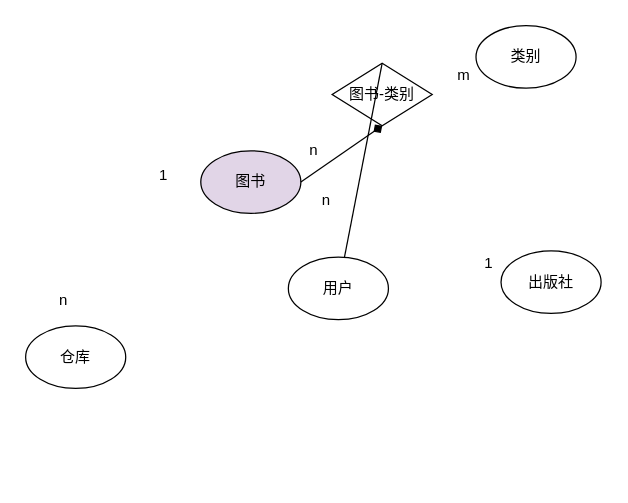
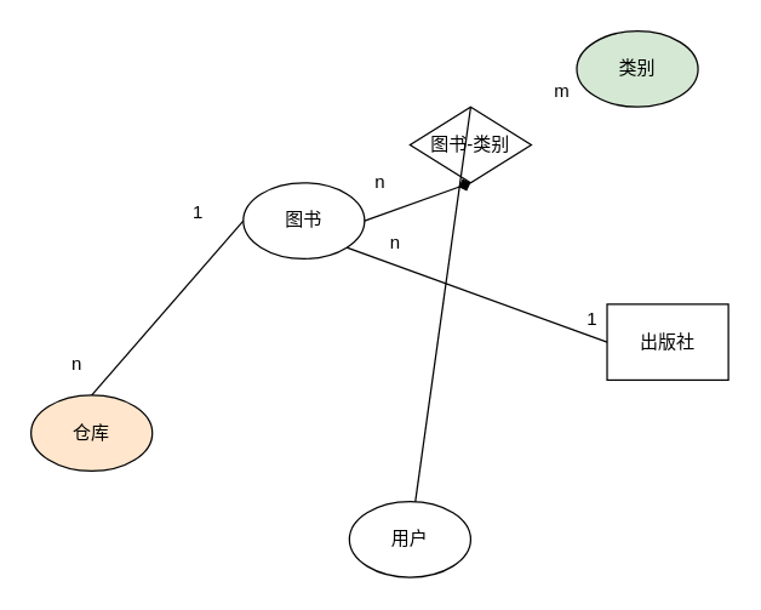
  <mxCell id="0" />
  <mxCell id="1" parent="0" />
- <mxCell id="2" value="图书" style="ellipse;whiteSpace=wrap;html=1;labelBackgroundColor=none;labelBorderColor=none;fillColor=#e1d5e7;" vertex="1" parent="1"><mxGeometry x="160" y="120" width="80" height="50" as="geometry" /></mxCell>
- <mxCell id="3" value="出版社" style="ellipse;whiteSpace=wrap;html=1;labelBackgroundColor=none;labelBorderColor=none;" vertex="1" parent="1"><mxGeometry x="400" y="200" width="80" height="50" as="geometry" /></mxCell>
- <mxCell id="4" value="类别" style="ellipse;whiteSpace=wrap;html=1;labelBackgroundColor=none;labelBorderColor=none;" vertex="1" parent="1"><mxGeometry x="380" y="20" width="80" height="50" as="geometry" /></mxCell>
- <mxCell id="5" value="用户" style="ellipse;whiteSpace=wrap;html=1;labelBackgroundColor=none;labelBorderColor=none;" vertex="1" parent="1"><mxGeometry x="230" y="205" width="80" height="50" as="geometry" /></mxCell>
- <mxCell id="6" value="仓库" style="ellipse;whiteSpace=wrap;html=1;labelBackgroundColor=none;labelBorderColor=none;" vertex="1" parent="1"><mxGeometry x="20" y="260" width="80" height="50" as="geometry" /></mxCell>
- <mxCell id="7" value="图书-类别" style="rhombus;whiteSpace=wrap;html=1;labelBackgroundColor=none;labelBorderColor=none;" vertex="1" parent="1"><mxGeometry x="265" y="50" width="80" height="50" as="geometry" /></mxCell>
+ <mxCell id="2" value="图书" style="ellipse;whiteSpace=wrap;html=1;labelBackgroundColor=none;labelBorderColor=none;" vertex="1" parent="1"><mxGeometry x="160" y="120" width="80" height="50" as="geometry" /></mxCell>
+ <mxCell id="3" value="出版社" style="whiteSpace=wrap;html=1;labelBackgroundColor=none;labelBorderColor=none;rounded=0;" vertex="1" parent="1"><mxGeometry x="400" y="200" width="80" height="50" as="geometry" /></mxCell>
+ <mxCell id="4" value="类别" style="ellipse;whiteSpace=wrap;html=1;labelBackgroundColor=none;labelBorderColor=none;fillColor=#d5e8d4;" vertex="1" parent="1"><mxGeometry x="380" y="20" width="80" height="50" as="geometry" /></mxCell>
+ <mxCell id="5" value="用户" style="ellipse;whiteSpace=wrap;html=1;labelBackgroundColor=none;labelBorderColor=none;" vertex="1" parent="1"><mxGeometry x="230" y="330" width="80" height="50" as="geometry" /></mxCell>
+ <mxCell id="6" value="仓库" style="ellipse;whiteSpace=wrap;html=1;labelBackgroundColor=none;labelBorderColor=none;fillColor=#ffe6cc;" vertex="1" parent="1"><mxGeometry x="20" y="260" width="80" height="50" as="geometry" /></mxCell>
+ <mxCell id="7" value="图书-类别" style="rhombus;whiteSpace=wrap;html=1;labelBackgroundColor=none;labelBorderColor=none;" vertex="1" parent="1"><mxGeometry x="270" y="70" width="80" height="50" as="geometry" /></mxCell>
  <mxCell id="8" value="" style="endArrow=diamond;html=1;rounded=0;exitX=1;exitY=0.5;exitDx=0;exitDy=0;entryX=0.5;entryY=1;entryDx=0;entryDy=0;" edge="1" parent="1" source="2" target="7"><mxGeometry width="50" height="50" relative="1" as="geometry"><mxPoint x="290" y="220" as="sourcePoint" /><mxPoint x="340" y="170" as="targetPoint" /></mxGeometry></mxCell>
  <mxCell id="9" value="" style="endArrow=none;html=1;rounded=0;exitX=0.5;exitY=0;exitDx=0;exitDy=0;" edge="1" parent="1" source="7" target="5"><mxGeometry width="50" height="50" relative="1" as="geometry"><mxPoint x="290" y="220" as="sourcePoint" /><mxPoint x="410" y="90" as="targetPoint" /></mxGeometry></mxCell>
  <mxCell id="10" value="n" style="text;html=1;align=center;verticalAlign=middle;resizable=0;points=[];autosize=1;strokeColor=none;fillColor=none;" vertex="1" parent="1"><mxGeometry x="240" y="110" width="20" height="20" as="geometry" /></mxCell>
  <mxCell id="11" value="m" style="text;html=1;align=center;verticalAlign=middle;resizable=0;points=[];autosize=1;strokeColor=none;fillColor=none;" vertex="1" parent="1"><mxGeometry x="355" y="50" width="30" height="20" as="geometry" /></mxCell>
+ <mxCell id="12" value="" style="endArrow=none;html=1;rounded=0;exitX=0.5;exitY=0;exitDx=0;exitDy=0;entryX=0;entryY=0.5;entryDx=0;entryDy=0;" edge="1" parent="1" source="6" target="2"><mxGeometry width="50" height="50" relative="1" as="geometry"><mxPoint x="290" y="220" as="sourcePoint" /><mxPoint x="340" y="170" as="targetPoint" /></mxGeometry></mxCell>
  <mxCell id="13" value="n" style="text;html=1;align=center;verticalAlign=middle;resizable=0;points=[];autosize=1;strokeColor=none;fillColor=none;" vertex="1" parent="1"><mxGeometry x="40" y="230" width="20" height="20" as="geometry" /></mxCell>
  <mxCell id="14" value="1" style="text;html=1;align=center;verticalAlign=middle;resizable=0;points=[];autosize=1;strokeColor=none;fillColor=none;" vertex="1" parent="1"><mxGeometry x="120" y="130" width="20" height="20" as="geometry" /></mxCell>
+ <mxCell id="15" value="" style="endArrow=none;html=1;rounded=0;exitX=1;exitY=1;exitDx=0;exitDy=0;entryX=0;entryY=0.5;entryDx=0;entryDy=0;" edge="1" parent="1" source="2" target="3"><mxGeometry width="50" height="50" relative="1" as="geometry"><mxPoint x="310" y="220" as="sourcePoint" /><mxPoint x="360" y="170" as="targetPoint" /></mxGeometry></mxCell>
  <mxCell id="16" value="n" style="text;html=1;align=center;verticalAlign=middle;resizable=0;points=[];autosize=1;strokeColor=none;fillColor=none;" vertex="1" parent="1"><mxGeometry x="250" y="150" width="20" height="20" as="geometry" /></mxCell>
  <mxCell id="17" value="1" style="text;html=1;align=center;verticalAlign=middle;resizable=0;points=[];autosize=1;strokeColor=none;fillColor=none;" vertex="1" parent="1"><mxGeometry x="380" y="200" width="20" height="20" as="geometry" /></mxCell>
